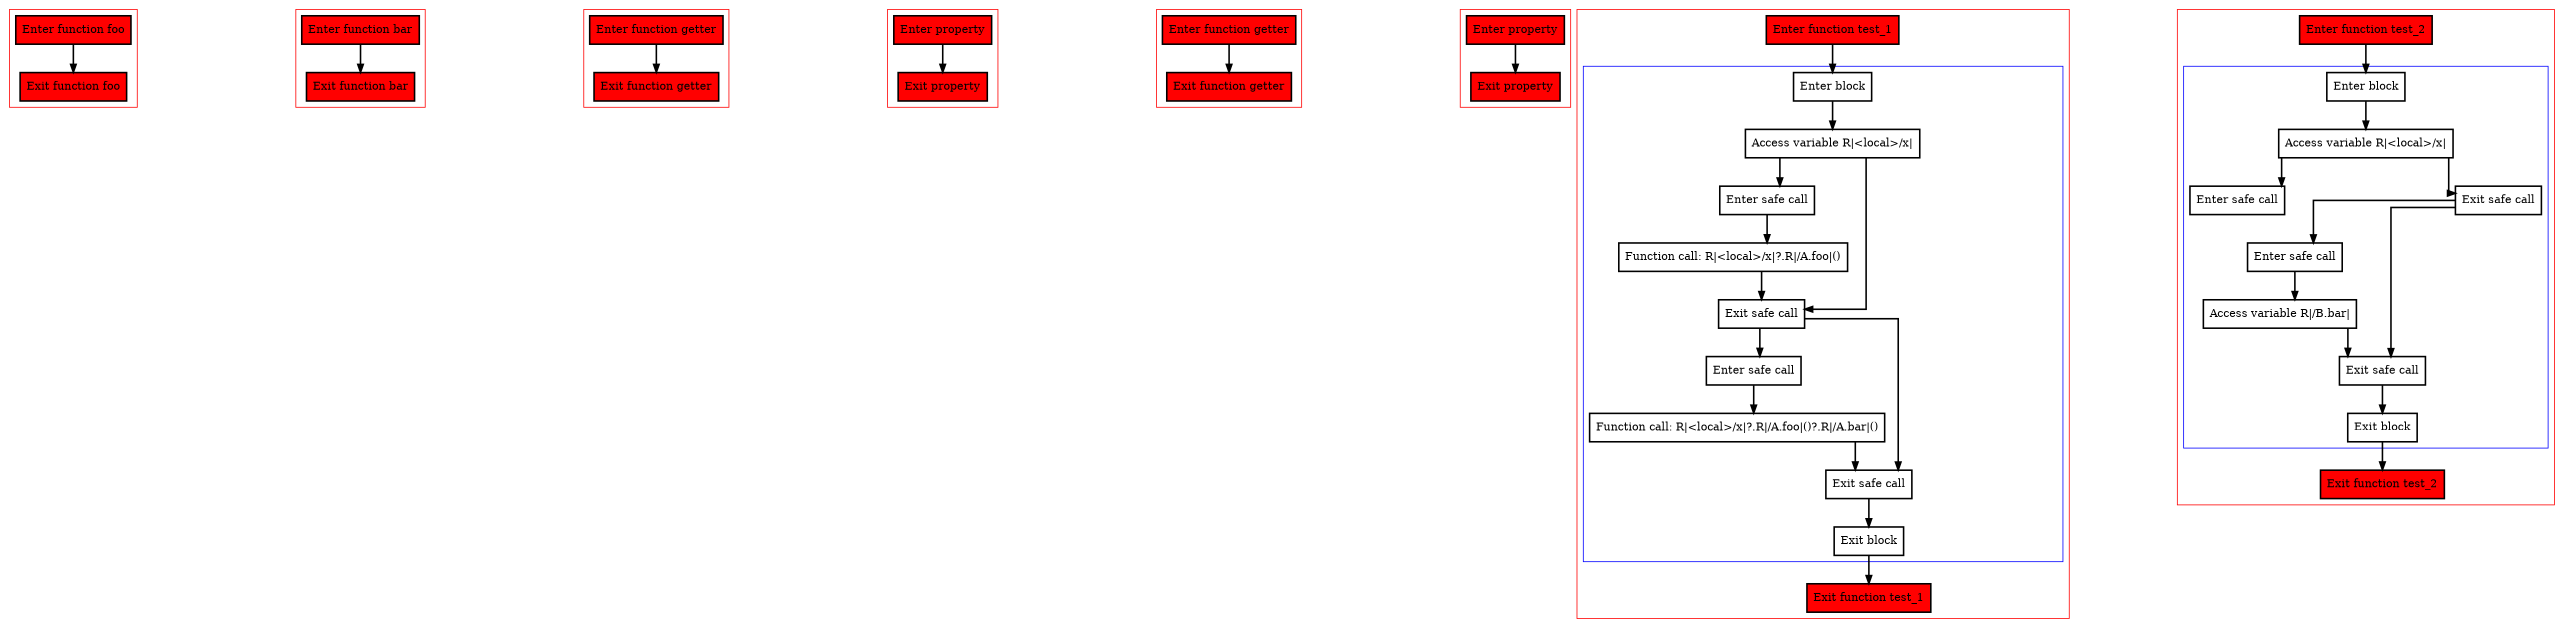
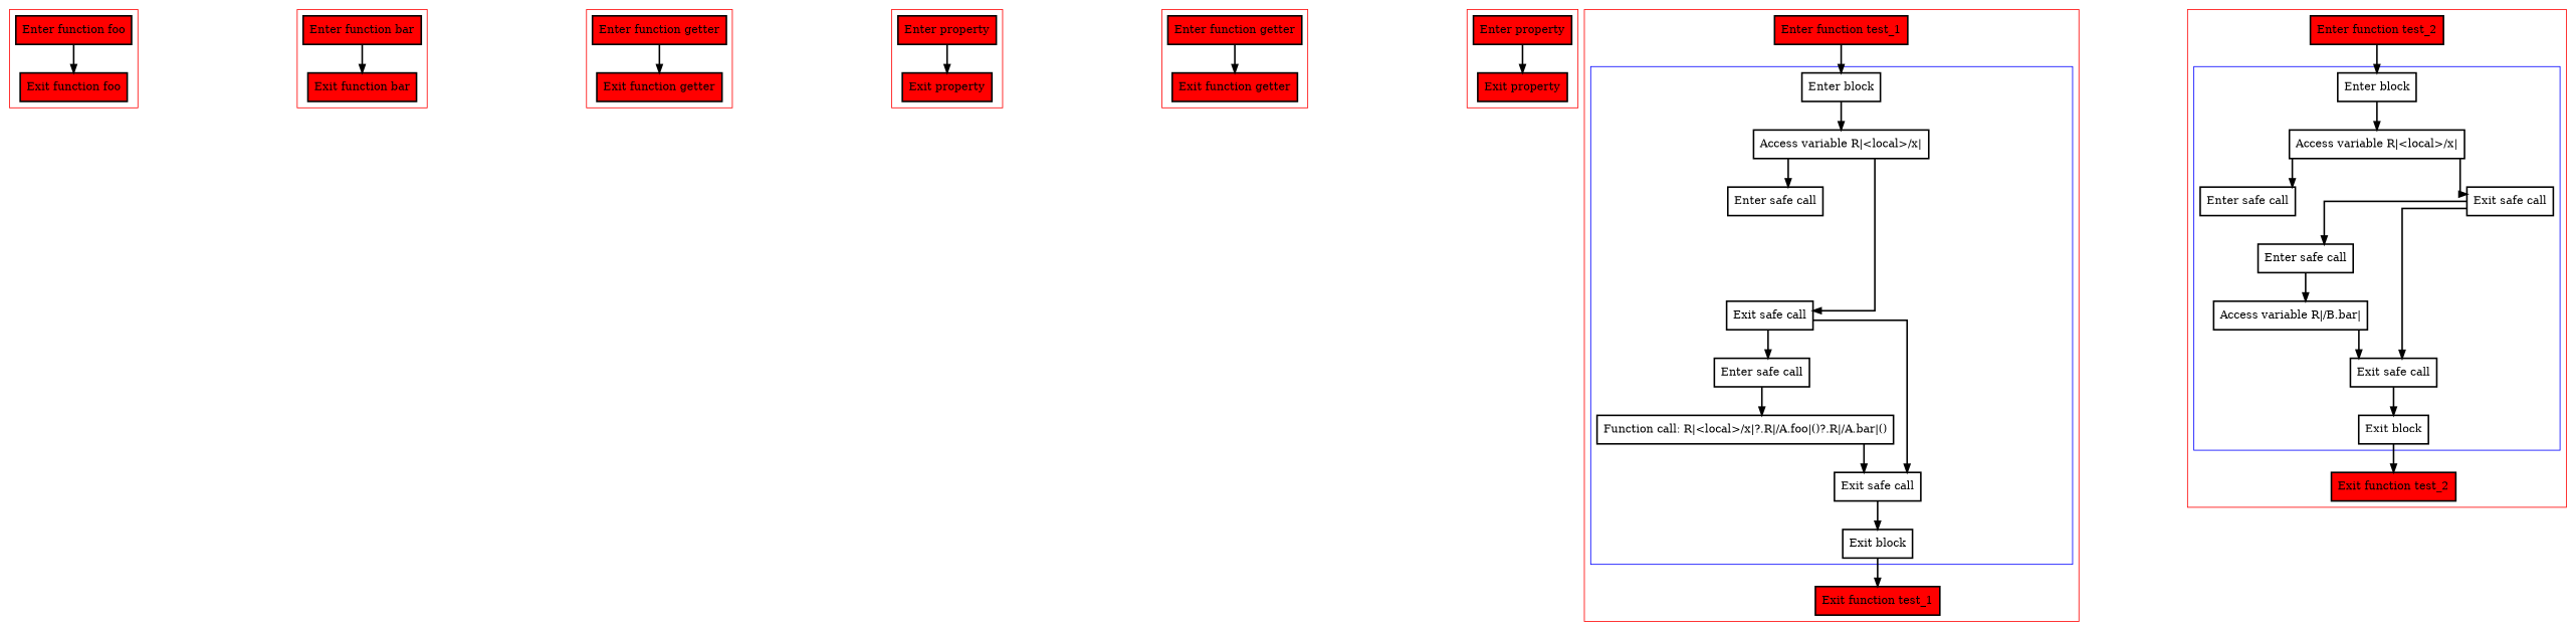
  digraph {
    nodesep=3
    splines=ortho
    node [penwidth=2 shape=box]
    edge [penwidth=2]
    n1 [fillcolor=red label="Enter function foo" style=filled]
    n2 [fillcolor=red label="Exit function foo" style=filled]
    n3 [fillcolor=red label="Enter function bar" style=filled]
    n4 [fillcolor=red label="Exit function bar" style=filled]
    n5 [fillcolor=red label="Enter function getter" style=filled]
    n6 [fillcolor=red label="Exit function getter" style=filled]
    n7 [fillcolor=red label="Enter property" style=filled]
    n8 [fillcolor=red label="Exit property" style=filled]
    n9 [fillcolor=red label="Enter function getter" style=filled]
    n10 [fillcolor=red label="Exit function getter" style=filled]
    n11 [fillcolor=red label="Enter property" style=filled]
    n12 [fillcolor=red label="Exit property" style=filled]
    n13 [label="Enter block"]
    n14 [label="Access variable R|<local>/x|"]
    n15 [label="Enter safe call"]
-   n16 [label="Function call: R|<local>/x|?.R|/A.foo|()"]
    n17 [label="Exit safe call"]
    n18 [label="Enter safe call"]
    n19 [label="Function call: R|<local>/x|?.R|/A.foo|()?.R|/A.bar|()"]
    n20 [label="Exit safe call"]
    n21 [label="Exit block"]
    n22 [fillcolor=red label="Enter function test_1" style=filled]
    n23 [fillcolor=red label="Exit function test_1" style=filled]
    n24 [label="Enter block"]
    n25 [label="Access variable R|<local>/x|"]
    n26 [label="Enter safe call"]
    n27 [label="Exit safe call"]
    n28 [label="Enter safe call"]
    n29 [label="Access variable R|/B.bar|"]
    n30 [label="Exit safe call"]
    n31 [label="Exit block"]
    n32 [fillcolor=red label="Enter function test_2" style=filled]
    n33 [fillcolor=red label="Exit function test_2" style=filled]
    subgraph cluster_1 {
      color=red
      n1
      n2
    }
    subgraph cluster_2 {
      color=red
      n3
      n4
    }
    subgraph cluster_3 {
      color=red
      n5
      n6
    }
    subgraph cluster_4 {
      color=red
      n7
      n8
    }
    subgraph cluster_5 {
      color=red
      n9
      n10
    }
    subgraph cluster_6 {
      color=red
      n11
      n12
    }
    subgraph cluster_7 {
      color=red
      n22
      n23
      subgraph cluster_8 {
        color=blue
        n13
        n14
        n15
-       n16
        n17
        n18
        n19
        n20
        n21
      }
    }
    subgraph cluster_9 {
      color=red
      n32
      n33
      subgraph cluster_10 {
        color=blue
        n24
        n25
        n26
        n27
        n28
        n29
        n30
        n31
      }
    }
    n1 -> n2
    n3 -> n4
    n5 -> n6
    n7 -> n8
    n9 -> n10
    n11 -> n12
    n13 -> n14
    n14 -> n15
    n14 -> n17
-   n15 -> n16
-   n16 -> n17
    n17 -> n18
    n17 -> n20
    n18 -> n19
    n19 -> n20
    n20 -> n21
    n21 -> n23
    n22 -> n13
    n24 -> n25
    n25 -> n26
    n25 -> n27
    n27 -> n28
    n27 -> n30
    n28 -> n29
    n29 -> n30
    n30 -> n31
    n31 -> n33
    n32 -> n24
  }
